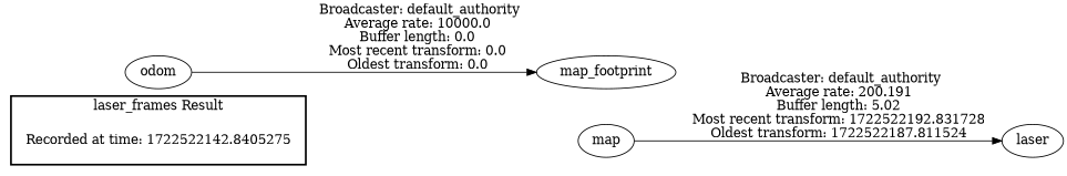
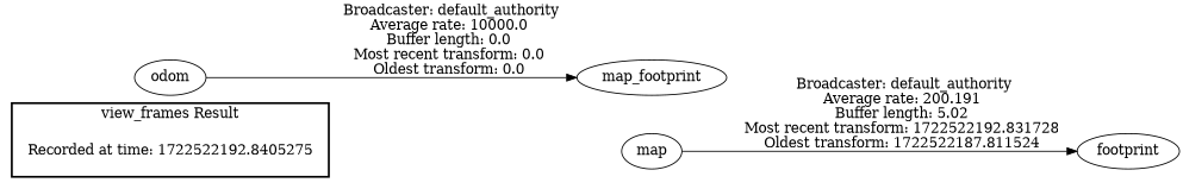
  digraph {
    rankdir=LR
-   "Recorded at time: 1722522192.8405275" [shape=plaintext label="Recorded at time: 1722522142.8405275"]
+   "Recorded at time: 1722522192.8405275" [shape=plaintext]
    map
-   laser
+   laser [label=footprint]
    n4 [label=map_footprint]
    odom
    subgraph cluster_1 {
      color=black
-     label="laser_frames Result"
+     label="view_frames Result"
      style=bold
      "Recorded at time: 1722522192.8405275"
    }
    "Recorded at time: 1722522192.8405275" -> map [style=invis]
    map -> laser [label=" Broadcaster: default_authority\nAverage rate: 200.191\nBuffer length: 5.02\nMost recent transform: 1722522192.831728\nOldest transform: 1722522187.811524\n"]
    odom -> n4 [label=" Broadcaster: default_authority\nAverage rate: 10000.0\nBuffer length: 0.0\nMost recent transform: 0.0\nOldest transform: 0.0\n"]
  }
